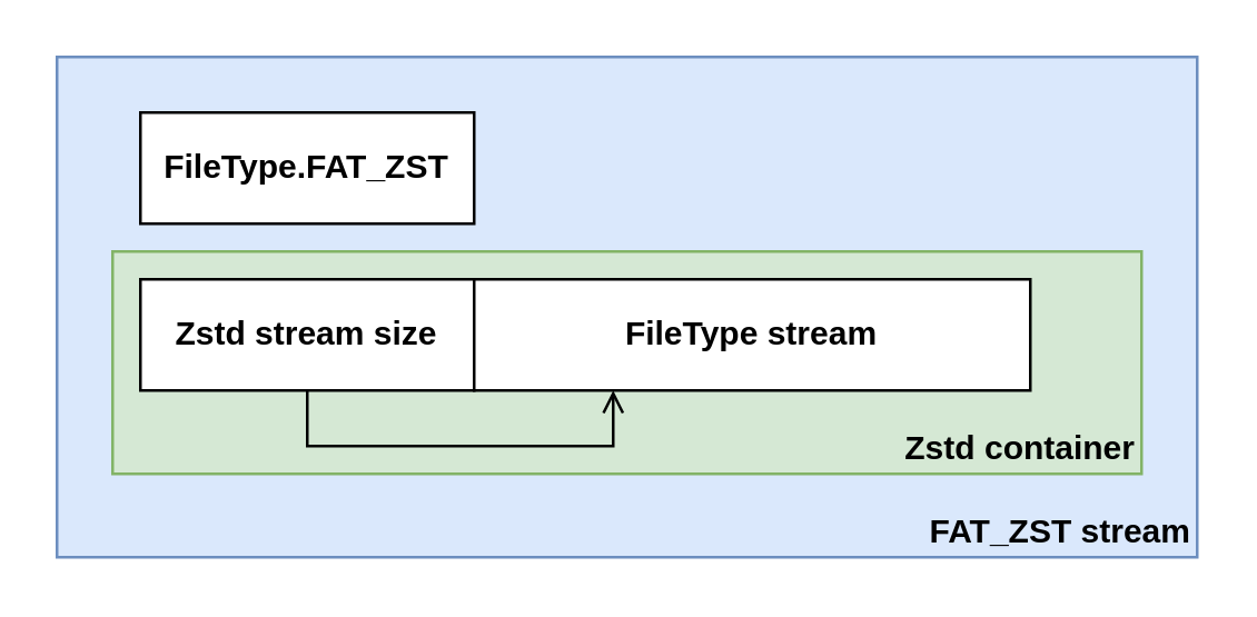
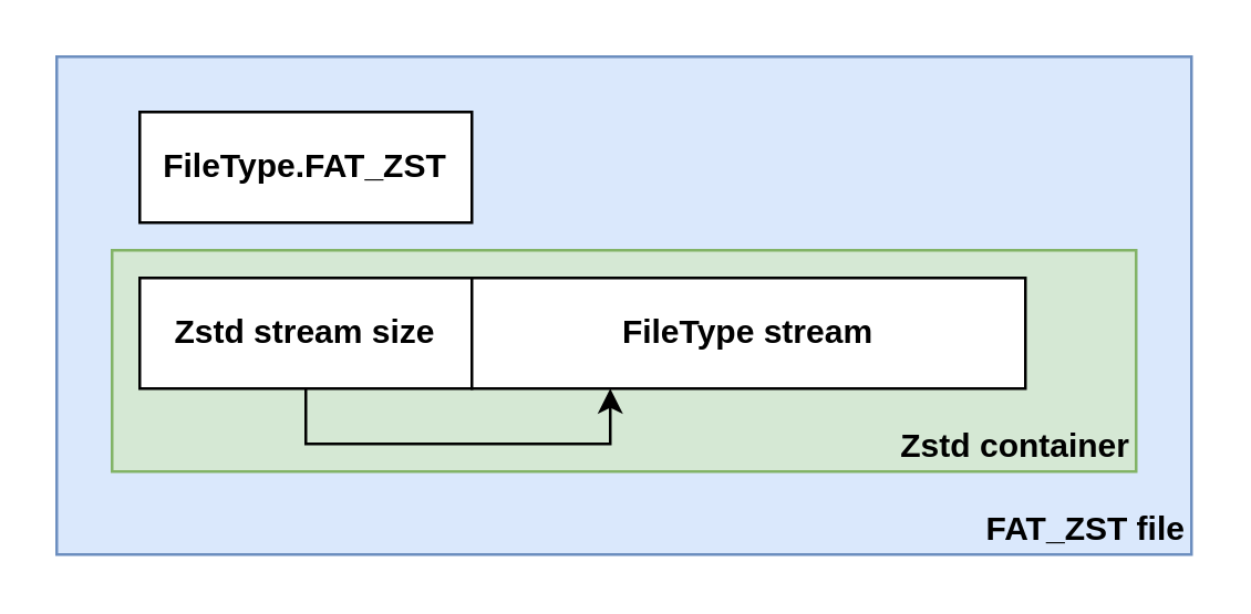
  <mxCell id="0" />
  <mxCell id="1" parent="0" />
- <mxCell id="2" value="FAT_ZST stream" style="rounded=0;whiteSpace=wrap;html=1;fillColor=#dae8fc;strokeColor=#6c8ebf;fontStyle=1;verticalAlign=bottom;align=right;" vertex="1" parent="1"><mxGeometry x="20" y="20" width="410" height="180" as="geometry" /></mxCell>
+ <mxCell id="2" value="FAT_ZST file" style="rounded=0;whiteSpace=wrap;html=1;fillColor=#dae8fc;strokeColor=#6c8ebf;fontStyle=1;verticalAlign=bottom;align=right;" vertex="1" parent="1"><mxGeometry x="20" y="20" width="410" height="180" as="geometry" /></mxCell>
  <mxCell id="3" value="&lt;b&gt;Zstd container&lt;/b&gt;" style="rounded=0;whiteSpace=wrap;html=1;verticalAlign=bottom;labelPosition=center;verticalLabelPosition=middle;align=right;fillColor=#d5e8d4;strokeColor=#82b366;" vertex="1" parent="1"><mxGeometry x="40" y="90" width="370" height="80" as="geometry" /></mxCell>
  <mxCell id="4" value="&lt;b&gt;FileType.FAT_ZST&lt;/b&gt;" style="whiteSpace=wrap;html=1;align=center;" vertex="1" parent="1"><mxGeometry x="50" y="40" width="120" height="40" as="geometry" /></mxCell>
  <mxCell id="5" value="&lt;b&gt;Zstd stream size&lt;/b&gt;" style="whiteSpace=wrap;html=1;align=center;" vertex="1" parent="1"><mxGeometry x="50" y="100" width="120" height="40" as="geometry" /></mxCell>
  <mxCell id="6" value="&lt;b&gt;FileType stream&lt;/b&gt;" style="whiteSpace=wrap;html=1;align=center;" vertex="1" parent="1"><mxGeometry x="170" y="100" width="200" height="40" as="geometry" /></mxCell>
- <mxCell id="7" value="" style="endArrow=open;html=1;rounded=0;entryX=0.25;entryY=1;entryDx=0;entryDy=0;exitX=0.5;exitY=1;exitDx=0;exitDy=0;" edge="1" parent="1" source="5" target="6"><mxGeometry width="50" height="50" relative="1" as="geometry"><mxPoint x="100" y="200" as="sourcePoint" /><mxPoint x="230" y="200" as="targetPoint" /><Array as="points"><mxPoint x="110" y="160" /><mxPoint x="220" y="160" /></Array></mxGeometry></mxCell>
+ <mxCell id="7" value="" style="endArrow=classic;html=1;rounded=0;entryX=0.25;entryY=1;entryDx=0;entryDy=0;exitX=0.5;exitY=1;exitDx=0;exitDy=0;" edge="1" parent="1" source="5" target="6"><mxGeometry width="50" height="50" relative="1" as="geometry"><mxPoint x="100" y="200" as="sourcePoint" /><mxPoint x="230" y="200" as="targetPoint" /><Array as="points"><mxPoint x="110" y="160" /><mxPoint x="220" y="160" /></Array></mxGeometry></mxCell>
